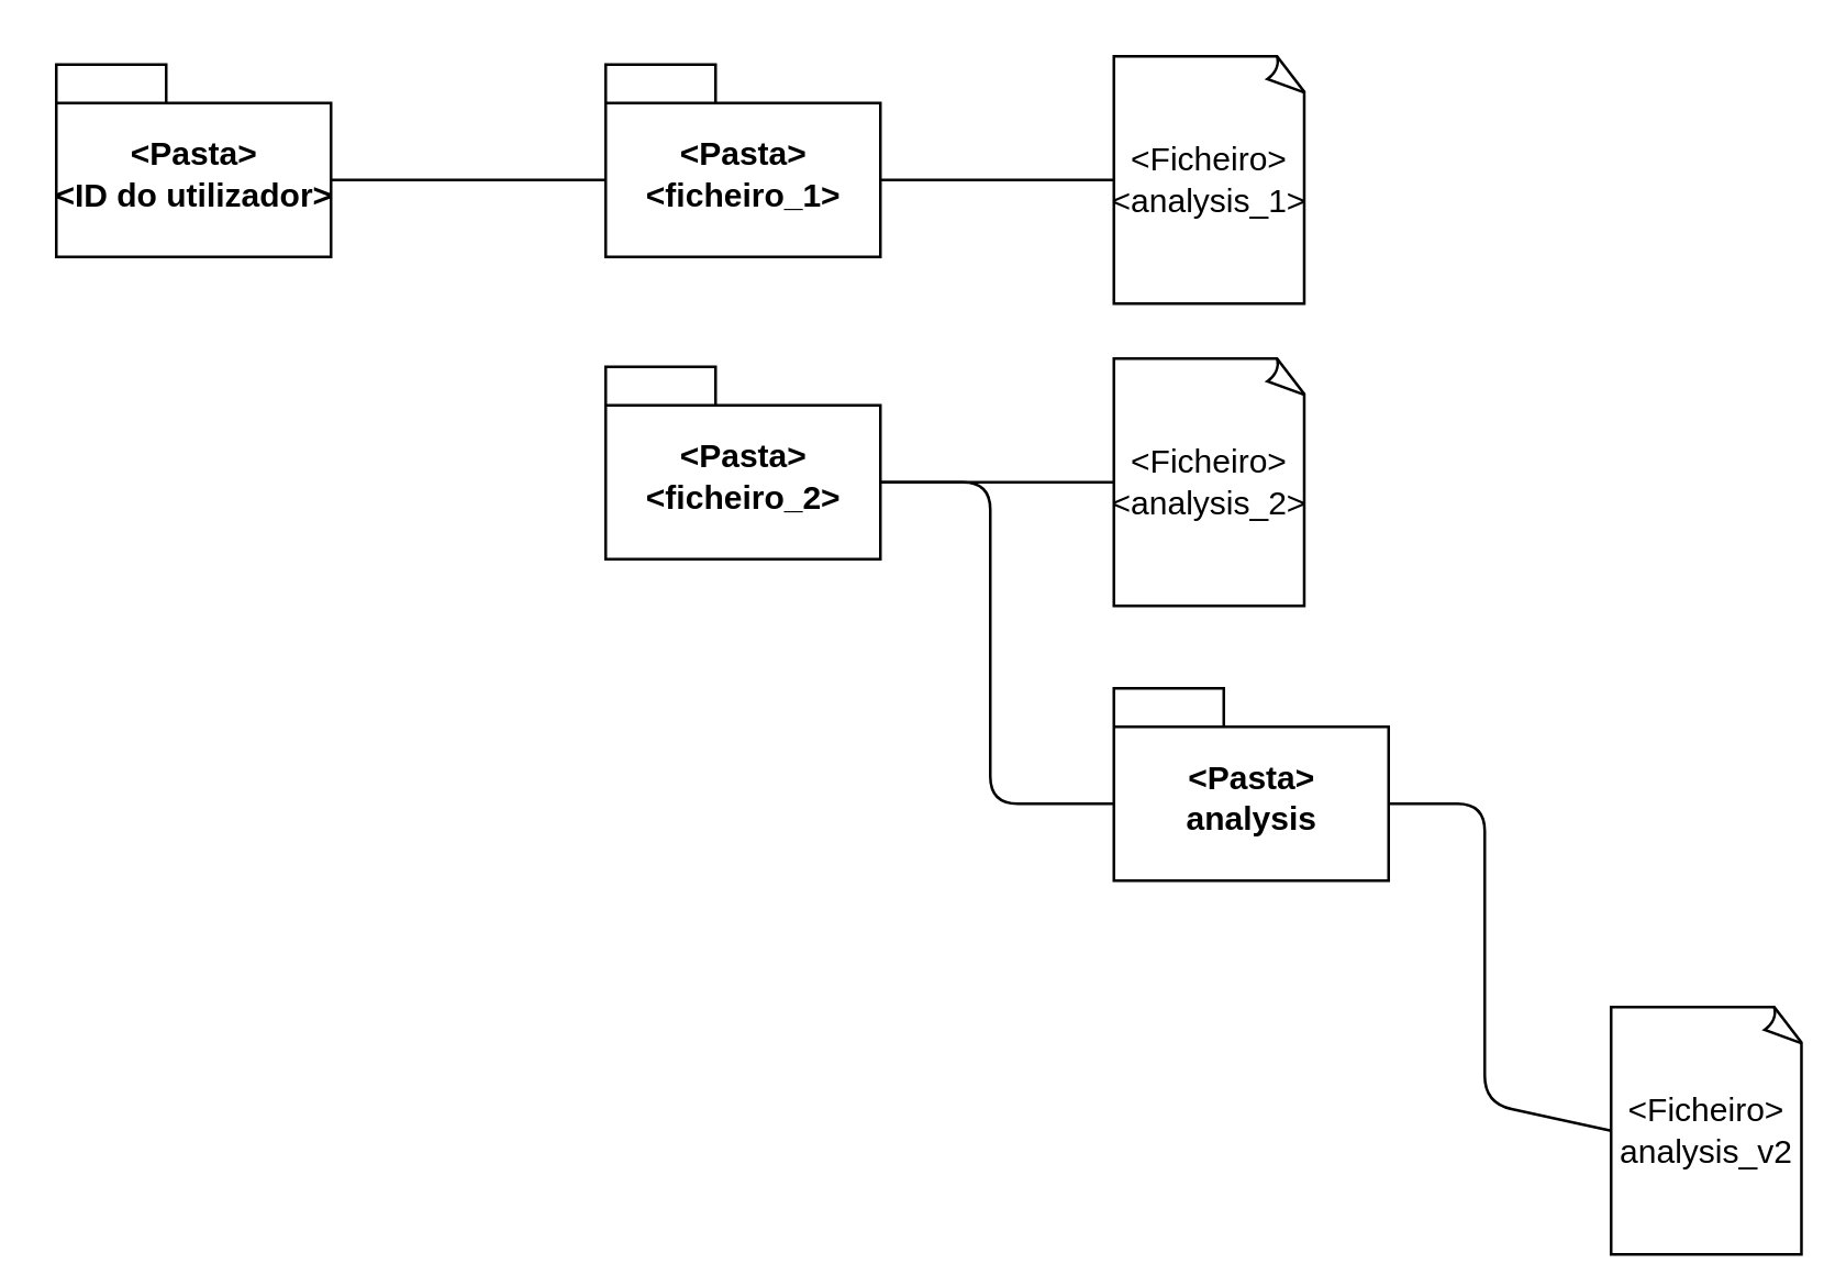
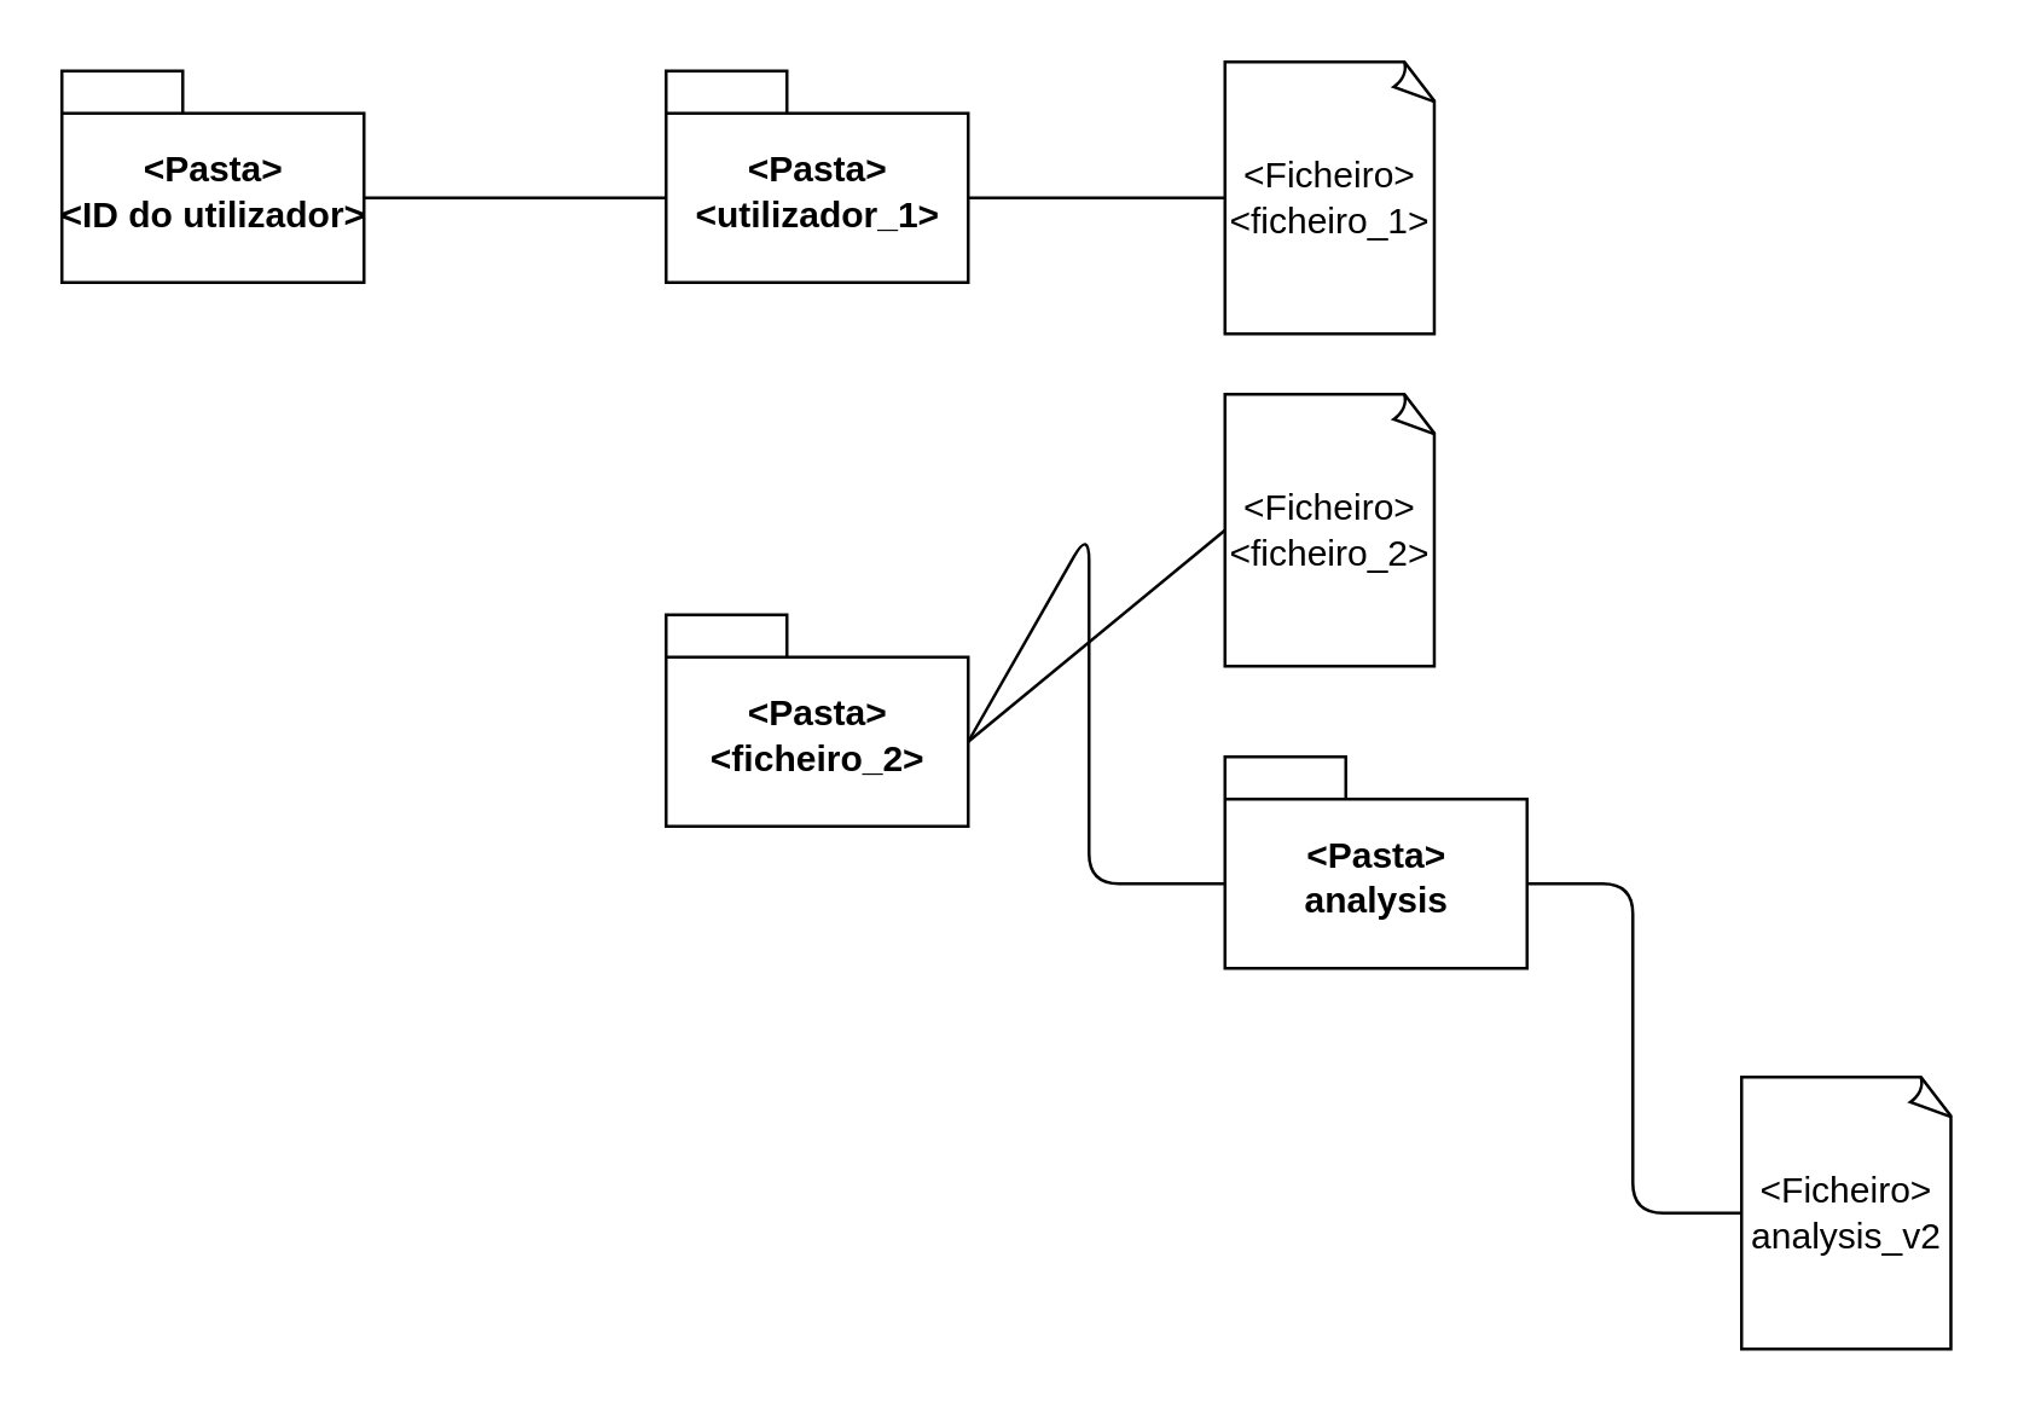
  <mxCell id="0" />
  <mxCell id="1" parent="0" />
  <mxCell id="2" value="&amp;lt;Pasta&amp;gt;&lt;br&gt;&amp;lt;ID do utilizador&amp;gt;" style="shape=folder;fontStyle=1;spacingTop=10;tabWidth=40;tabHeight=14;tabPosition=left;html=1;" vertex="1" parent="1"><mxGeometry x="20" y="23" width="100" height="70" as="geometry" /></mxCell>
- <mxCell id="3" value="&amp;lt;Pasta&amp;gt;&lt;br&gt;&amp;lt;ficheiro_1&amp;gt;" style="shape=folder;fontStyle=1;spacingTop=10;tabWidth=40;tabHeight=14;tabPosition=left;html=1;" vertex="1" parent="1"><mxGeometry x="220" y="23" width="100" height="70" as="geometry" /></mxCell>
- <mxCell id="4" value="&amp;lt;Pasta&amp;gt;&lt;br&gt;&amp;lt;ficheiro_2&amp;gt;" style="shape=folder;fontStyle=1;spacingTop=10;tabWidth=40;tabHeight=14;tabPosition=left;html=1;" vertex="1" parent="1"><mxGeometry x="220" y="133" width="100" height="70" as="geometry" /></mxCell>
+ <mxCell id="3" value="&amp;lt;Pasta&amp;gt;&lt;br&gt;&amp;lt;utilizador_1&amp;gt;" style="shape=folder;fontStyle=1;spacingTop=10;tabWidth=40;tabHeight=14;tabPosition=left;html=1;" vertex="1" parent="1"><mxGeometry x="220" y="23" width="100" height="70" as="geometry" /></mxCell>
+ <mxCell id="4" value="&amp;lt;Pasta&amp;gt;&lt;br&gt;&amp;lt;ficheiro_2&amp;gt;" style="shape=folder;fontStyle=1;spacingTop=10;tabWidth=40;tabHeight=14;tabPosition=left;html=1;" vertex="1" parent="1"><mxGeometry x="220" y="203" width="100" height="70" as="geometry" /></mxCell>
  <mxCell id="5" value="" style="endArrow=none;html=1;entryX=0;entryY=0;entryDx=0;entryDy=42;entryPerimeter=0;exitX=0;exitY=0;exitDx=100;exitDy=42;exitPerimeter=0;" edge="1" parent="1" source="2" target="3"><mxGeometry width="50" height="50" relative="1" as="geometry"><mxPoint x="-10" y="283" as="sourcePoint" /><mxPoint x="40" y="233" as="targetPoint" /><Array as="points"><mxPoint x="170" y="65" /></Array></mxGeometry></mxCell>
- <mxCell id="6" value="&amp;lt;Ficheiro&amp;gt;&lt;br&gt;&amp;lt;analysis_1&amp;gt;" style="whiteSpace=wrap;html=1;shape=mxgraph.basic.document" vertex="1" parent="1"><mxGeometry x="405" y="20" width="70" height="90" as="geometry" /></mxCell>
+ <mxCell id="6" value="&amp;lt;Ficheiro&amp;gt;&lt;br&gt;&amp;lt;ficheiro_1&amp;gt;" style="whiteSpace=wrap;html=1;shape=mxgraph.basic.document" vertex="1" parent="1"><mxGeometry x="405" y="20" width="70" height="90" as="geometry" /></mxCell>
  <mxCell id="7" value="" style="endArrow=none;html=1;exitX=0;exitY=0;exitDx=100;exitDy=42;exitPerimeter=0;entryX=0;entryY=0.5;entryDx=0;entryDy=0;entryPerimeter=0;" edge="1" parent="1" source="3" target="6"><mxGeometry width="50" height="50" relative="1" as="geometry"><mxPoint x="330" y="346" as="sourcePoint" /><mxPoint x="380" y="296" as="targetPoint" /></mxGeometry></mxCell>
  <mxCell id="8" value="&amp;lt;Pasta&amp;gt;&lt;br&gt;analysis" style="shape=folder;fontStyle=1;spacingTop=10;tabWidth=40;tabHeight=14;tabPosition=left;html=1;" vertex="1" parent="1"><mxGeometry x="405" y="250" width="100" height="70" as="geometry" /></mxCell>
- <mxCell id="9" value="&amp;lt;Ficheiro&amp;gt;&lt;br&gt;&amp;lt;analysis_2&amp;gt;" style="whiteSpace=wrap;html=1;shape=mxgraph.basic.document" vertex="1" parent="1"><mxGeometry x="405" y="130" width="70" height="90" as="geometry" /></mxCell>
+ <mxCell id="9" value="&amp;lt;Ficheiro&amp;gt;&lt;br&gt;&amp;lt;ficheiro_2&amp;gt;" style="whiteSpace=wrap;html=1;shape=mxgraph.basic.document" vertex="1" parent="1"><mxGeometry x="405" y="130" width="70" height="90" as="geometry" /></mxCell>
  <mxCell id="10" value="" style="endArrow=none;html=1;exitX=0;exitY=0;exitDx=100;exitDy=42;exitPerimeter=0;entryX=0;entryY=0.5;entryDx=0;entryDy=0;entryPerimeter=0;" edge="1" parent="1" source="4" target="9"><mxGeometry width="50" height="50" relative="1" as="geometry"><mxPoint x="236" y="166" as="sourcePoint" /><mxPoint x="286" y="116" as="targetPoint" /></mxGeometry></mxCell>
- <mxCell id="11" value="&amp;lt;Ficheiro&amp;gt;&lt;br&gt;analysis_v2" style="whiteSpace=wrap;html=1;shape=mxgraph.basic.document" vertex="1" parent="1"><mxGeometry x="586" y="366" width="70" height="90" as="geometry" /></mxCell>
+ <mxCell id="11" value="&amp;lt;Ficheiro&amp;gt;&lt;br&gt;analysis_v2" style="whiteSpace=wrap;html=1;shape=mxgraph.basic.document" vertex="1" parent="1"><mxGeometry x="576" y="356" width="70" height="90" as="geometry" /></mxCell>
  <mxCell id="12" value="" style="endArrow=none;html=1;entryX=0;entryY=0;entryDx=100;entryDy=42;entryPerimeter=0;exitX=0;exitY=0.5;exitDx=0;exitDy=0;exitPerimeter=0;" edge="1" parent="1" source="11" target="8"><mxGeometry width="50" height="50" relative="1" as="geometry"><mxPoint x="140" y="373" as="sourcePoint" /><mxPoint x="190" y="323" as="targetPoint" /><Array as="points"><mxPoint x="540" y="401" /><mxPoint x="540" y="292" /></Array></mxGeometry></mxCell>
  <mxCell id="13" value="" style="endArrow=none;html=1;entryX=0;entryY=0;entryDx=100;entryDy=42;entryPerimeter=0;exitX=0;exitY=0;exitDx=0;exitDy=42;exitPerimeter=0;" edge="1" parent="1" source="8" target="4"><mxGeometry width="50" height="50" relative="1" as="geometry"><mxPoint x="359" y="362" as="sourcePoint" /><mxPoint x="288" y="253" as="targetPoint" /><Array as="points"><mxPoint x="360" y="292" /><mxPoint x="360" y="175" /></Array></mxGeometry></mxCell>
